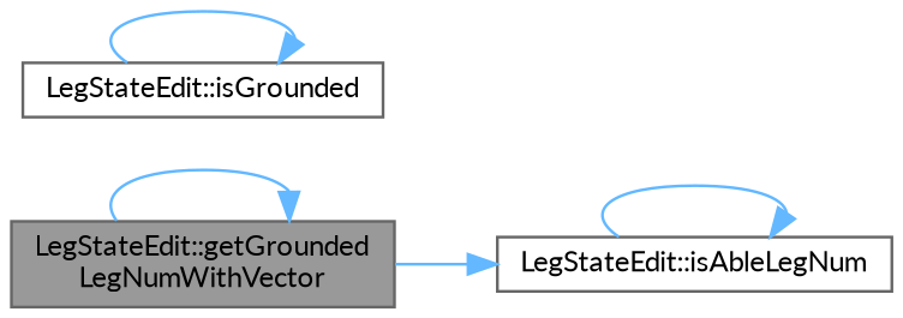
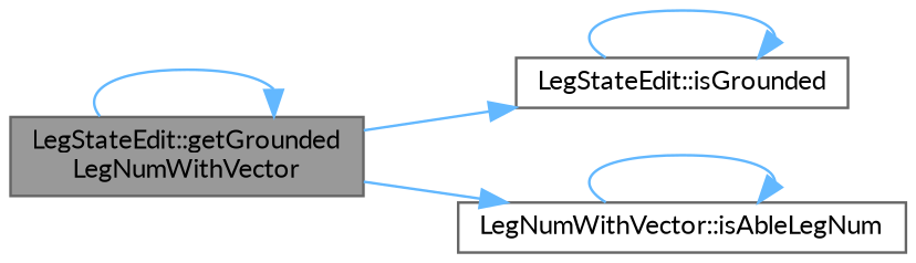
  digraph {
    fontname=Lato
    rankdir=LR
    node [color=grey40 fillcolor=white fontname=Lato fontsize=10 shape=box style=filled]
    edge [color=steelblue1 fontname=Lato fontsize=10 labelfontname=Helvetica labelfontsize=10 style=solid]
    n1 [color=gray40 fillcolor=grey60 fontcolor=black height=0.2 label="LegStateEdit::getGrounded\lLegNumWithVector" width=0.4]
    n2 [height=0.2 label="LegStateEdit::isGrounded" width=0.4]
-   n3 [height=0.2 label="LegStateEdit::isAbleLegNum" width=0.4]
+   n3 [height=0.2 label="LegNumWithVector::isAbleLegNum" width=0.4]
    n1 -> n1
+   n1 -> n2
    n1 -> n3
    n2 -> n2
    n3 -> n3
  }
